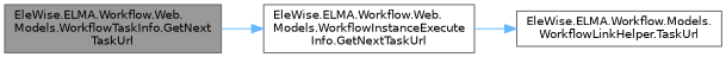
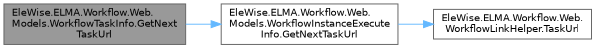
  digraph {
    rankdir=LR
    node [color=grey40 fillcolor=white fontname=Helvetica fontsize=10 shape=box style=filled]
    edge [color=steelblue1 fontname=Helvetica fontsize=10 labelfontname=Helvetica labelfontsize=10 style=solid]
    n1 [color=gray40 fillcolor=grey60 fontcolor=black height=0.2 label="EleWise.ELMA.Workflow.Web.\lModels.WorkflowTaskInfo.GetNext\lTaskUrl" width=0.4]
    n2 [height=0.2 label="EleWise.ELMA.Workflow.Web.\lModels.WorkflowInstanceExecute\lInfo.GetNextTaskUrl" width=0.4]
-   n3 [height=0.2 label="EleWise.ELMA.Workflow.Models.\lWorkflowLinkHelper.TaskUrl" width=0.4]
+   n3 [height=0.2 label="EleWise.ELMA.Workflow.Web.\lWorkflowLinkHelper.TaskUrl" width=0.4]
    n1 -> n2
    n2 -> n3
  }
